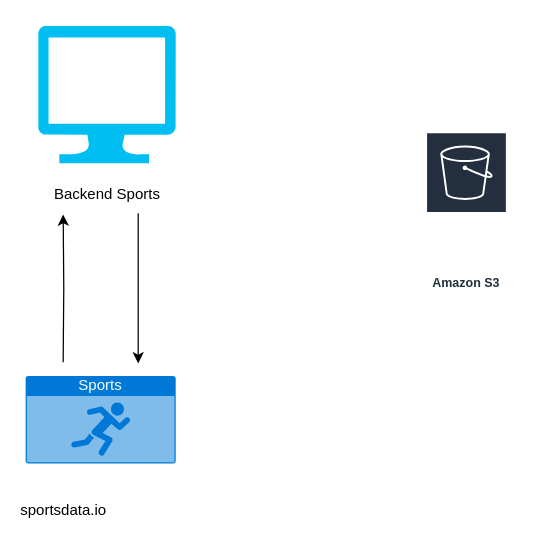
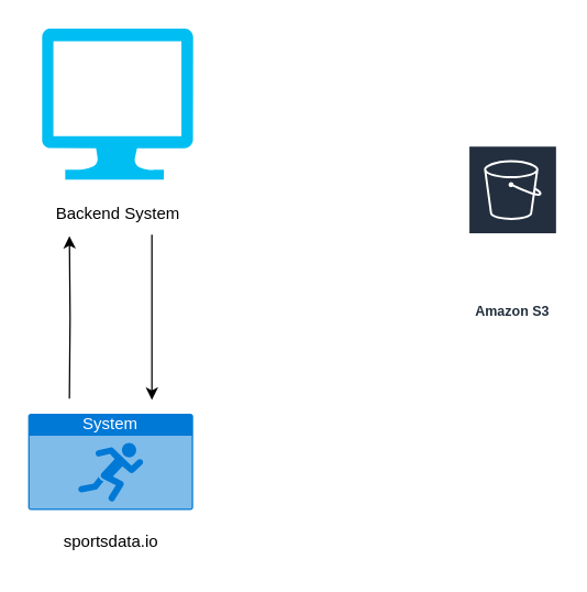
  <mxCell id="0" />
  <mxCell id="1" parent="0" />
  <mxCell id="2" value="" style="verticalLabelPosition=bottom;html=1;verticalAlign=top;align=center;strokeColor=none;fillColor=#00BEF2;shape=mxgraph.azure.computer;pointerEvents=1;" vertex="1" parent="1"><mxGeometry x="30" y="20" width="110" height="110" as="geometry" /></mxCell>
  <mxCell id="3" style="edgeStyle=orthogonalEdgeStyle;rounded=0;orthogonalLoop=1;jettySize=auto;html=1;" edge="1" parent="1"><mxGeometry relative="1" as="geometry"><mxPoint x="110" y="290" as="targetPoint" /><mxPoint x="110" y="170" as="sourcePoint" /></mxGeometry></mxCell>
- <mxCell id="4" value="Backend Sports" style="text;html=1;align=center;verticalAlign=middle;resizable=0;points=[];autosize=1;strokeColor=none;fillColor=none;" vertex="1" parent="1"><mxGeometry x="30" y="140" width="110" height="30" as="geometry" /></mxCell>
- <mxCell id="5" value="Sports" style="html=1;whiteSpace=wrap;strokeColor=none;fillColor=#0079D6;labelPosition=center;verticalLabelPosition=middle;verticalAlign=top;align=center;fontSize=12;outlineConnect=0;spacingTop=-6;fontColor=#FFFFFF;sketch=0;shape=mxgraph.sitemap.sports;" vertex="1" parent="1"><mxGeometry x="20" y="300" width="120" height="70" as="geometry" /></mxCell>
- <mxCell id="6" value="sportsdata.io" style="text;html=1;align=center;verticalAlign=middle;resizable=0;points=[];autosize=1;strokeColor=none;fillColor=none;" vertex="1" parent="1"><mxGeometry x="5" y="393" width="90" height="30" as="geometry" /></mxCell>
+ <mxCell id="4" value="Backend System" style="text;html=1;align=center;verticalAlign=middle;resizable=0;points=[];autosize=1;strokeColor=none;fillColor=none;" vertex="1" parent="1"><mxGeometry x="30" y="140" width="110" height="30" as="geometry" /></mxCell>
+ <mxCell id="5" value="System" style="html=1;whiteSpace=wrap;strokeColor=none;fillColor=#0079D6;labelPosition=center;verticalLabelPosition=middle;verticalAlign=top;align=center;fontSize=12;outlineConnect=0;spacingTop=-6;fontColor=#FFFFFF;sketch=0;shape=mxgraph.sitemap.sports;" vertex="1" parent="1"><mxGeometry x="20" y="300" width="120" height="70" as="geometry" /></mxCell>
+ <mxCell id="6" value="sportsdata.io" style="text;html=1;align=center;verticalAlign=middle;resizable=0;points=[];autosize=1;strokeColor=none;fillColor=none;" vertex="1" parent="1"><mxGeometry x="35" y="378" width="90" height="30" as="geometry" /></mxCell>
  <mxCell id="7" style="edgeStyle=orthogonalEdgeStyle;rounded=0;orthogonalLoop=1;jettySize=auto;html=1;entryX=0.182;entryY=1.033;entryDx=0;entryDy=0;entryPerimeter=0;" edge="1" parent="1" target="4"><mxGeometry relative="1" as="geometry"><mxPoint x="50" y="289.01" as="sourcePoint" /><mxPoint x="50" y="180" as="targetPoint" /></mxGeometry></mxCell>
  <mxCell id="8" value="Amazon S3" style="sketch=0;outlineConnect=0;fontColor=#232F3E;gradientColor=none;strokeColor=#ffffff;fillColor=#232F3E;dashed=0;verticalLabelPosition=middle;verticalAlign=bottom;align=center;html=1;whiteSpace=wrap;fontSize=10;fontStyle=1;spacing=3;shape=mxgraph.aws4.productIcon;prIcon=mxgraph.aws4.s3;" vertex="1" parent="1"><mxGeometry x="340" y="105" width="65" height="130" as="geometry" /></mxCell>
